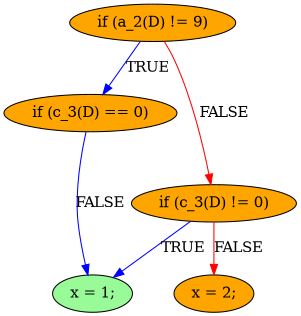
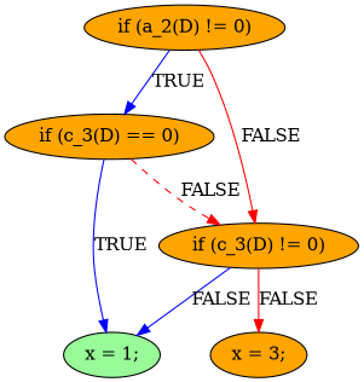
  digraph {
    node [fillcolor=orange style=filled]
    edge [color=blue style=solid]
-   n1 [label="if (a_2(D) != 9)"]
+   n1 [label="if (a_2(D) != 0)"]
    n2 [label="if (c_3(D) == 0)"]
    n3 [label="if (c_3(D) != 0)"]
    n4 [fillcolor=palegreen label="x = 1;"]
-   n5 [label="x = 2;"]
+   n5 [label="x = 3;"]
    n1 -> n2 [label=TRUE]
    n1 -> n3 [color=red label=FALSE]
-   n2 -> n4 [label=FALSE]
-   n3 -> n4 [label=TRUE]
+   n2 -> n3 [color=red label=FALSE style=dashed]
+   n2 -> n4 [label=TRUE]
+   n3 -> n4 [label=FALSE]
    n3 -> n5 [color=red label=FALSE]
  }
